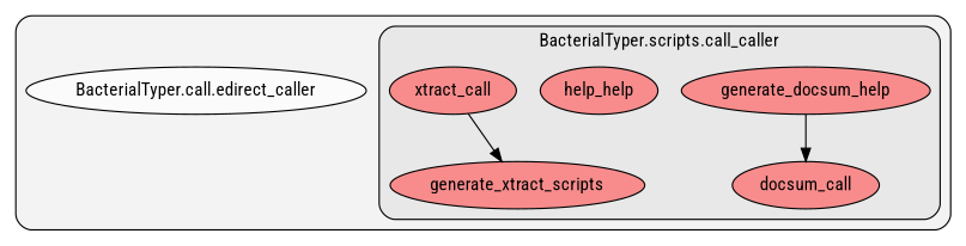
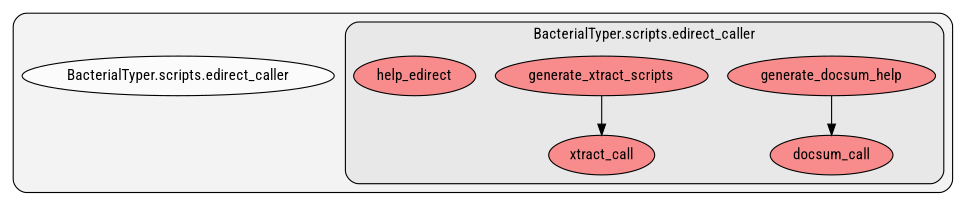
  digraph {
    clusterrank=local
    fontname="Roboto Condensed"
    rankdir=TB
    node [fillcolor="#ff6565b2" fontcolor="#000000" fontname="Roboto Condensed" group=0 style=filled]
    edge [color="#000000" fontname="Roboto Condensed" style=solid]
    n1 [label=docsum_call]
    n2 [label=generate_docsum_help]
    n3 [label=generate_xtract_scripts]
-   n4 [label=help_help]
+   n4 [label=help_edirect]
    n5 [label=xtract_call]
-   n6 [fillcolor="#ffffffb2" label="BacterialTyper.call.edirect_caller"]
+   n6 [fillcolor="#ffffffb2" label="BacterialTyper.scripts.edirect_caller"]
    subgraph cluster_1 {
      fillcolor="#80808018"
      style="filled,rounded"
      n6
      subgraph cluster_2 {
        fillcolor="#80808018"
-       label="BacterialTyper.scripts.call_caller"
+       label="BacterialTyper.scripts.edirect_caller"
        style="filled,rounded"
        n1
        n2
        n3
        n4
        n5
      }
    }
    n2 -> n1
-   n5 -> n3
+   n3 -> n5
  }
